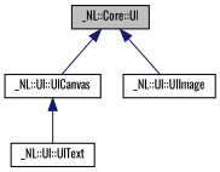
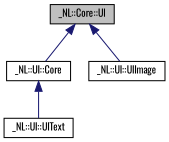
  digraph {
    fontname=Oswald
    node [color=black fillcolor=white fontname=Oswald fontsize=10 shape=record style=filled]
    edge [color=midnightblue dir=back fontname=Oswald fontsize=10 labelfontname=Helvetica labelfontsize=10 style=solid]
    n1 [fillcolor=grey75 fontcolor=black height=0.2 label="_NL::Core::UI" width=0.4]
-   n2 [height=0.2 label="_NL::UI::UICanvas" width=0.4]
+   n2 [height=0.2 label="_NL::UI::Core" width=0.4]
    n3 [height=0.2 label="_NL::UI::UIImage" width=0.4]
    n4 [height=0.2 label="_NL::UI::UIText" width=0.4]
    n1 -> n2
    n1 -> n3
    n2 -> n4
  }
